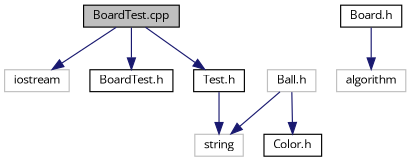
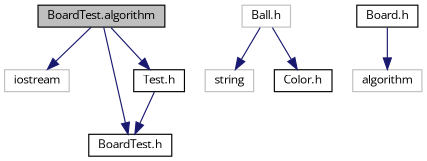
  digraph {
    fontname="Open Sans"
    node [color=black fillcolor=white fontname="Open Sans" fontsize=10 shape=record style=filled]
    edge [color=midnightblue fontname="Open Sans" fontsize=10 labelfontname=Helvetica labelfontsize=10 style=solid]
-   n1 [fillcolor=grey75 fontcolor=black height=0.2 label="BoardTest.cpp" width=0.4]
+   n1 [fillcolor=grey75 fontcolor=black height=0.2 label="BoardTest.algorithm" width=0.4]
    n2 [color=grey75 height=0.2 label=iostream width=0.4]
    n3 [height=0.2 label="BoardTest.h" width=0.4]
    n4 [height=0.2 label="Test.h" width=0.4]
    n5 [color=grey75 height=0.2 label=string width=0.4]
    n6 [height=0.2 label="Board.h" width=0.4]
    n7 [color=grey75 height=0.2 label=algorithm width=0.4]
    n8 [color=grey75 height=0.2 label="Ball.h" width=0.4]
    n9 [height=0.2 label="Color.h" width=0.4]
    n1 -> n2
    n1 -> n3
    n1 -> n4
-   n4 -> n5
+   n4 -> n3
    n6 -> n7
    n8 -> n5
    n8 -> n9
  }
